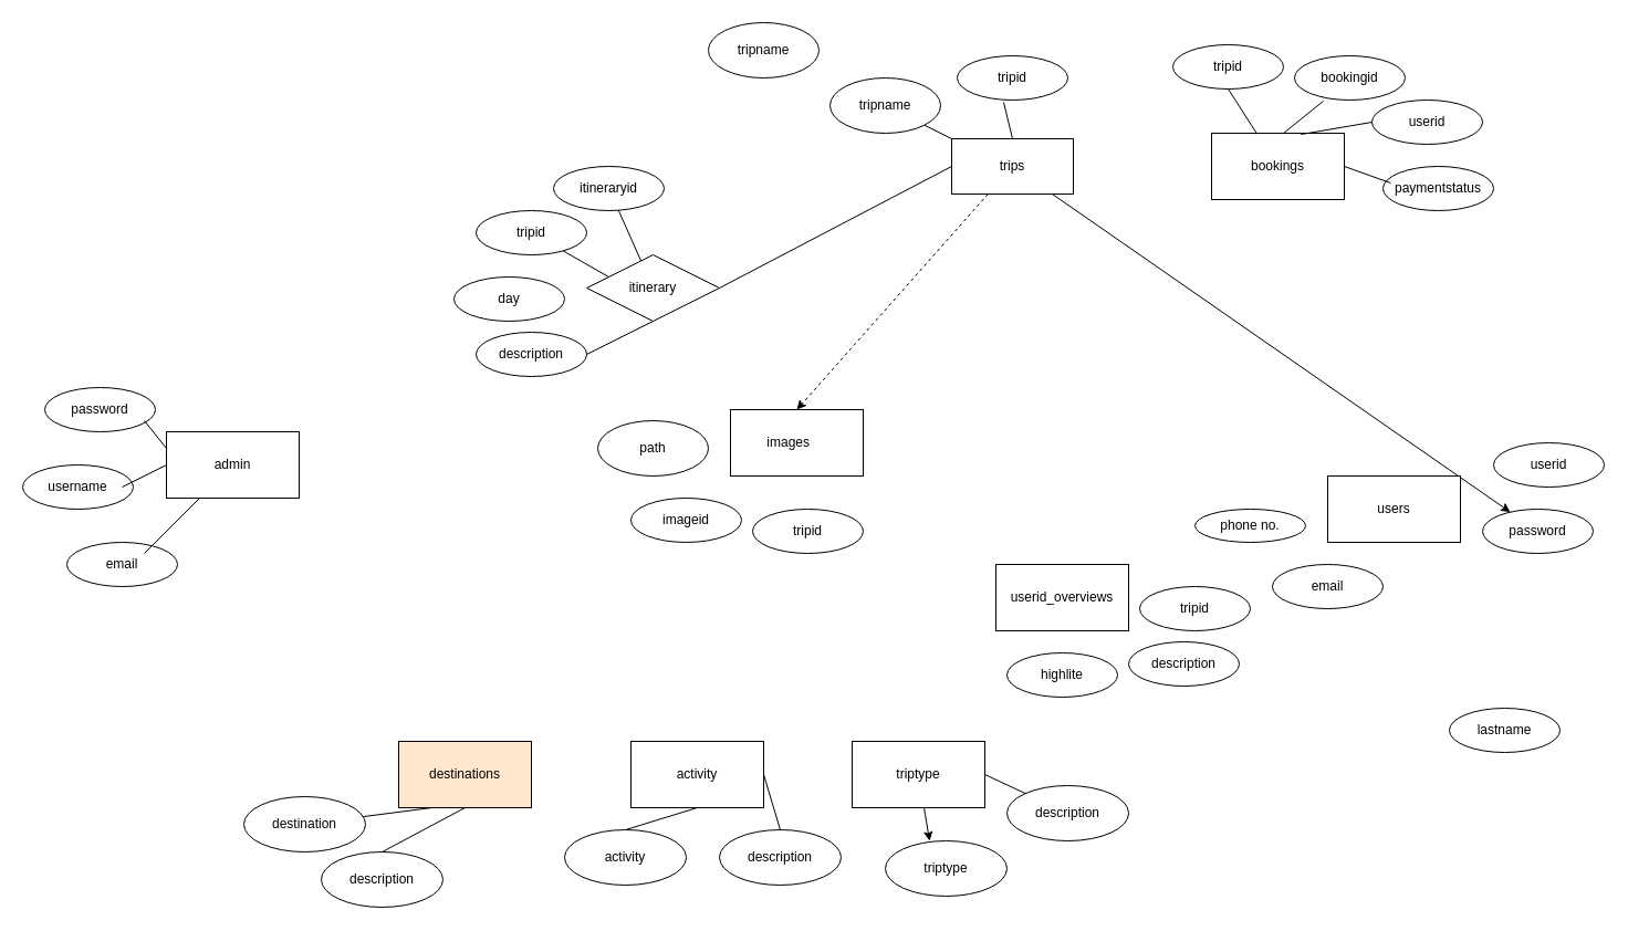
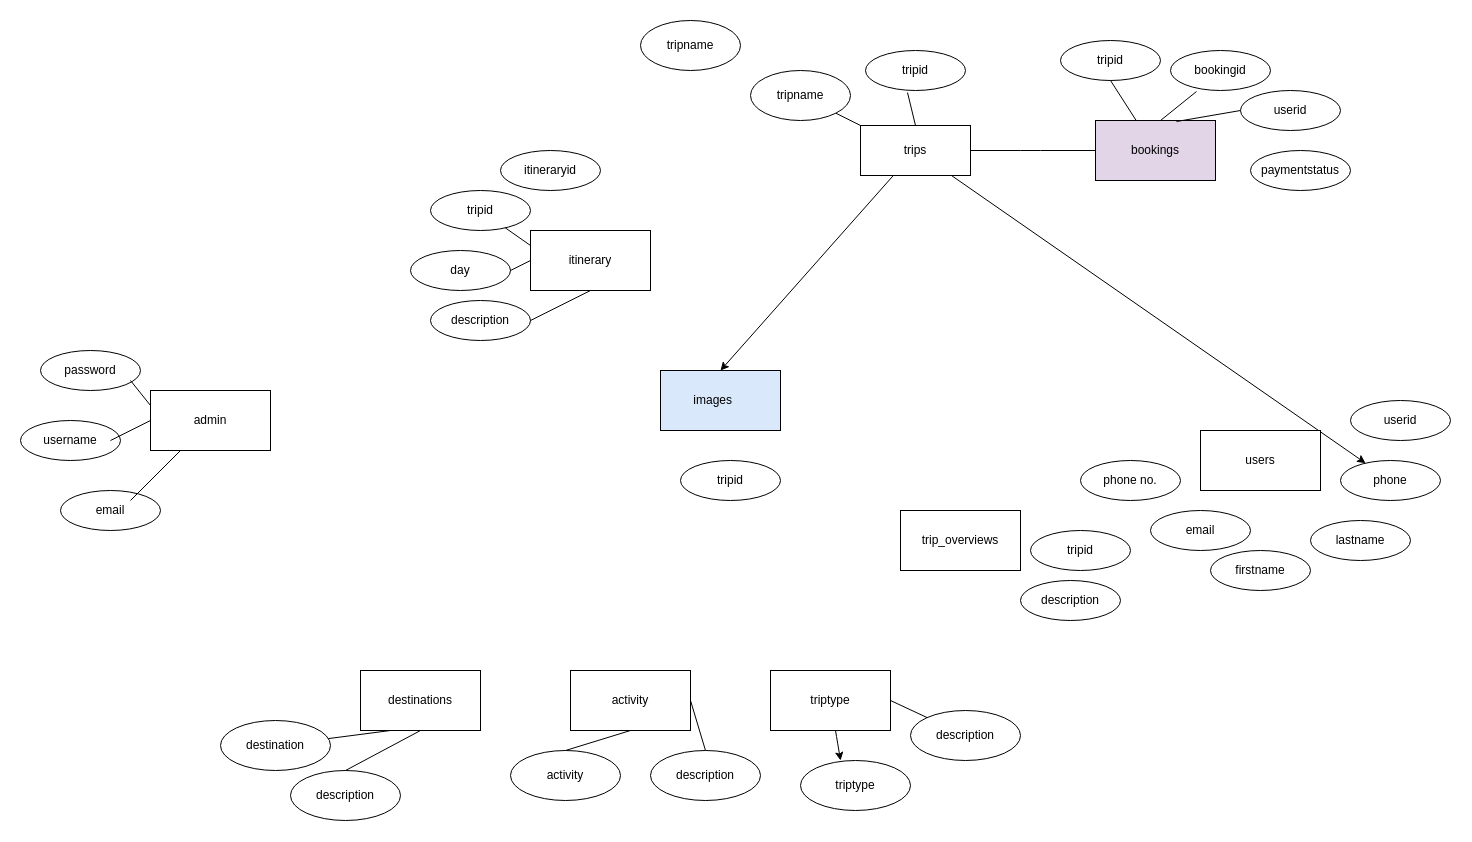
  <mxCell id="0" />
  <mxCell id="1" parent="0" />
  <mxCell id="2" value="tripid" style="ellipse;whiteSpace=wrap;html=1;" parent="1" vertex="1"><mxGeometry x="865" y="50" width="100" height="40" as="geometry" /></mxCell>
- <mxCell id="3" style="edgeStyle=none;html=1;entryX=0.5;entryY=0;entryDx=0;entryDy=0;dashed=1;" parent="1" source="5" target="17" edge="1"><mxGeometry relative="1" as="geometry" /></mxCell>
+ <mxCell id="3" style="edgeStyle=none;html=1;entryX=0.5;entryY=0;entryDx=0;entryDy=0;" parent="1" source="5" target="17" edge="1"><mxGeometry relative="1" as="geometry" /></mxCell>
  <mxCell id="4" style="edgeStyle=none;html=1;" parent="1" source="5" target="37" edge="1"><mxGeometry relative="1" as="geometry" /></mxCell>
  <mxCell id="5" value="trips" style="rounded=0;whiteSpace=wrap;html=1;" parent="1" vertex="1"><mxGeometry x="860" y="125" width="110" height="50" as="geometry" /></mxCell>
- <mxCell id="6" value="bookings" style="rounded=0;whiteSpace=wrap;html=1;" parent="1" vertex="1"><mxGeometry x="1095" y="120" width="120" height="60" as="geometry" /></mxCell>
+ <mxCell id="6" value="bookings" style="rounded=0;whiteSpace=wrap;html=1;fillColor=#e1d5e7;" parent="1" vertex="1"><mxGeometry x="1095" y="120" width="120" height="60" as="geometry" /></mxCell>
  <mxCell id="7" value="tripid" style="ellipse;whiteSpace=wrap;html=1;" parent="1" vertex="1"><mxGeometry x="1060" y="40" width="100" height="40" as="geometry" /></mxCell>
  <mxCell id="8" value="bookingid&lt;span style=&quot;font-family: monospace; font-size: 0px; text-align: start; text-wrap: nowrap;&quot;&gt;%3CmxGraphModel%3E%3Croot%3E%3CmxCell%20id%3D%220%22%2F%3E%3CmxCell%20id%3D%221%22%20parent%3D%220%22%2F%3E%3CmxCell%20id%3D%222%22%20value%3D%22tripid%22%20style%3D%22ellipse%3BwhiteSpace%3Dwrap%3Bhtml%3D1%3B%22%20vertex%3D%221%22%20parent%3D%221%22%3E%3CmxGeometry%20x%3D%22390%22%20y%3D%22-260%22%20width%3D%22100%22%20height%3D%2240%22%20as%3D%22geometry%22%2F%3E%3C%2FmxCell%3E%3C%2Froot%3E%3C%2FmxGraphModel%3E&lt;/span&gt;" style="ellipse;whiteSpace=wrap;html=1;" parent="1" vertex="1"><mxGeometry x="1170" y="50" width="100" height="40" as="geometry" /></mxCell>
  <mxCell id="9" value="userid" style="ellipse;whiteSpace=wrap;html=1;" parent="1" vertex="1"><mxGeometry x="1240" y="90" width="100" height="40" as="geometry" /></mxCell>
  <mxCell id="10" value="users" style="rounded=0;whiteSpace=wrap;html=1;" parent="1" vertex="1"><mxGeometry x="1200" y="430" width="120" height="60" as="geometry" /></mxCell>
  <mxCell id="11" value="paymentstatus" style="ellipse;whiteSpace=wrap;html=1;" parent="1" vertex="1"><mxGeometry x="1250" y="150" width="100" height="40" as="geometry" /></mxCell>
  <mxCell id="12" value="tripname" style="ellipse;whiteSpace=wrap;html=1;" parent="1" vertex="1"><mxGeometry x="750" y="70" width="100" height="50" as="geometry" /></mxCell>
  <mxCell id="13" value="tripname" style="ellipse;whiteSpace=wrap;html=1;" parent="1" vertex="1"><mxGeometry x="640" y="20" width="100" height="50" as="geometry" /></mxCell>
- <mxCell id="14" value="itinerary" style="rhombus;whiteSpace=wrap;html=1;" parent="1" vertex="1"><mxGeometry x="530" y="230" width="120" height="60" as="geometry" /></mxCell>
+ <mxCell id="14" value="itinerary" style="rounded=0;whiteSpace=wrap;html=1;" parent="1" vertex="1"><mxGeometry x="530" y="230" width="120" height="60" as="geometry" /></mxCell>
  <mxCell id="15" value="admin" style="rounded=0;whiteSpace=wrap;html=1;" parent="1" vertex="1"><mxGeometry x="150" y="390" width="120" height="60" as="geometry" /></mxCell>
- <mxCell id="16" value="userid_overviews" style="rounded=0;whiteSpace=wrap;html=1;" parent="1" vertex="1"><mxGeometry x="900" y="510" width="120" height="60" as="geometry" /></mxCell>
- <mxCell id="17" value="images&amp;nbsp;&lt;span style=&quot;white-space: pre;&quot;&gt;&#09;&lt;/span&gt;" style="rounded=0;whiteSpace=wrap;html=1;" parent="1" vertex="1"><mxGeometry x="660" y="370" width="120" height="60" as="geometry" /></mxCell>
+ <mxCell id="16" value="trip_overviews" style="rounded=0;whiteSpace=wrap;html=1;" parent="1" vertex="1"><mxGeometry x="900" y="510" width="120" height="60" as="geometry" /></mxCell>
+ <mxCell id="17" value="images&amp;nbsp;&lt;span style=&quot;white-space: pre;&quot;&gt;&#09;&lt;/span&gt;" style="rounded=0;whiteSpace=wrap;html=1;fillColor=#dae8fc;" parent="1" vertex="1"><mxGeometry x="660" y="370" width="120" height="60" as="geometry" /></mxCell>
  <mxCell id="18" value="triptype" style="rounded=0;whiteSpace=wrap;html=1;" parent="1" vertex="1"><mxGeometry y="670" width="120" height="60" as="geometry" x="770" /></mxCell>
  <mxCell id="19" value="activity" style="rounded=0;whiteSpace=wrap;html=1;" parent="1" vertex="1"><mxGeometry x="570" y="670" width="120" height="60" as="geometry" /></mxCell>
- <mxCell id="20" value="destinations" style="rounded=0;whiteSpace=wrap;html=1;fillColor=#ffe6cc;" parent="1" vertex="1"><mxGeometry x="360" y="670" width="120" height="60" as="geometry" /></mxCell>
+ <mxCell id="20" value="destinations" style="rounded=0;whiteSpace=wrap;html=1;" parent="1" vertex="1"><mxGeometry x="360" y="670" width="120" height="60" as="geometry" /></mxCell>
  <mxCell id="21" value="tripid" style="ellipse;whiteSpace=wrap;html=1;" parent="1" vertex="1"><mxGeometry x="430" y="190" width="100" height="40" as="geometry" /></mxCell>
  <mxCell id="22" value="itineraryid" style="ellipse;whiteSpace=wrap;html=1;" parent="1" vertex="1"><mxGeometry x="500" y="150" width="100" height="40" as="geometry" /></mxCell>
  <mxCell id="23" value="day" style="ellipse;whiteSpace=wrap;html=1;" parent="1" vertex="1"><mxGeometry x="410" y="250" width="100" height="40" as="geometry" /></mxCell>
  <mxCell id="24" value="description" style="ellipse;whiteSpace=wrap;html=1;" parent="1" vertex="1"><mxGeometry x="430" y="300" width="100" height="40" as="geometry" /></mxCell>
  <mxCell id="25" value="tripid" style="ellipse;whiteSpace=wrap;html=1;" parent="1" vertex="1"><mxGeometry x="680" y="460" width="100" height="40" as="geometry" /></mxCell>
- <mxCell id="26" value="imageid" style="ellipse;whiteSpace=wrap;html=1;" parent="1" vertex="1"><mxGeometry x="570" y="450" width="100" height="40" as="geometry" /></mxCell>
- <mxCell id="27" value="path" style="ellipse;whiteSpace=wrap;html=1;" parent="1" vertex="1"><mxGeometry x="540" y="380" width="100" height="50" as="geometry" /></mxCell>
  <mxCell id="28" value="tripid" style="ellipse;whiteSpace=wrap;html=1;" parent="1" vertex="1"><mxGeometry x="1030" y="530" width="100" height="40" as="geometry" /></mxCell>
  <mxCell id="29" value="description" style="ellipse;whiteSpace=wrap;html=1;" parent="1" vertex="1"><mxGeometry x="1020" y="580" width="100" height="40" as="geometry" /></mxCell>
- <mxCell id="30" value="highlite" style="ellipse;whiteSpace=wrap;html=1;" parent="1" vertex="1"><mxGeometry x="910" y="590" width="100" height="40" as="geometry" /></mxCell>
- <mxCell id="32" value="" style="endArrow=none;html=1;exitX=0;exitY=0.5;exitDx=0;exitDy=0;entryX=1;entryY=0.5;entryDx=0;entryDy=0;" parent="1" source="5" target="14" edge="1"><mxGeometry width="50" height="50" relative="1" as="geometry"><mxPoint x="980" y="160" as="sourcePoint" /><mxPoint x="1110" y="160" as="targetPoint" /><Array as="points" /></mxGeometry></mxCell>
+ <mxCell id="31" value="" style="endArrow=none;html=1;exitX=1;exitY=0.5;exitDx=0;exitDy=0;entryX=0;entryY=0.5;entryDx=0;entryDy=0;" parent="1" source="5" target="6" edge="1"><mxGeometry width="50" height="50" relative="1" as="geometry"><mxPoint x="950" y="130" as="sourcePoint" /><mxPoint x="1100" y="150" as="targetPoint" /><Array as="points"><mxPoint x="1030" y="150" /></Array></mxGeometry></mxCell>
  <mxCell id="33" value="password&lt;span style=&quot;font-family: monospace; font-size: 0px; text-align: start; text-wrap: nowrap;&quot;&gt;%3CmxGraphModel%3E%3Croot%3E%3CmxCell%20id%3D%220%22%2F%3E%3CmxCell%20id%3D%221%22%20parent%3D%220%22%2F%3E%3CmxCell%20id%3D%222%22%20value%3D%22day%22%20style%3D%22ellipse%3BwhiteSpace%3Dwrap%3Bhtml%3D1%3B%22%20vertex%3D%221%22%20parent%3D%221%22%3E%3CmxGeometry%20x%3D%22-360%22%20y%3D%22-830%22%20width%3D%22100%22%20height%3D%2240%22%20as%3D%22geometry%22%2F%3E%3C%2FmxCell%3E%3C%2Froot%3E%3C%2FmxGraphModel%3E&lt;/span&gt;" style="ellipse;whiteSpace=wrap;html=1;" parent="1" vertex="1"><mxGeometry x="40" y="350" width="100" height="40" as="geometry" /></mxCell>
  <mxCell id="34" value="username&lt;span style=&quot;font-family: monospace; font-size: 0px; text-align: start; text-wrap: nowrap;&quot;&gt;%3CmxGraphModel%3E%3Croot%3E%3CmxCell%20id%3D%220%22%2F%3E%3CmxCell%20id%3D%221%22%20parent%3D%220%22%2F%3E%3CmxCell%20id%3D%222%22%20value%3D%22password%26lt%3Bspan%20style%3D%26quot%3Bfont-family%3A%20monospace%3B%20font-size%3A%200px%3B%20text-align%3A%20start%3B%20text-wrap%3A%20nowrap%3B%26quot%3B%26gt%3B%253CmxGraphModel%253E%253Croot%253E%253CmxCell%2520id%253D%25220%2522%252F%253E%253CmxCell%2520id%253D%25221%2522%2520parent%253D%25220%2522%252F%253E%253CmxCell%2520id%253D%25222%2522%2520value%253D%2522day%2522%2520style%253D%2522ellipse%253BwhiteSpace%253Dwrap%253Bhtml%253D1%253B%2522%2520vertex%253D%25221%2522%2520parent%253D%25221%2522%253E%253CmxGeometry%2520x%253D%2522-360%2522%2520y%253D%2522-830%2522%2520width%253D%2522100%2522%2520height%253D%252240%2522%2520as%253D%2522geometry%2522%252F%253E%253C%252FmxCell%253E%253C%252Froot%253E%253C%252FmxGraphModel%253E%26lt%3B%2Fspan%26gt%3B%22%20style%3D%22ellipse%3BwhiteSpace%3Dwrap%3Bhtml%3D1%3B%22%20vertex%3D%221%22%20parent%3D%221%22%3E%3CmxGeometry%20x%3D%22-750%22%20y%3D%22-720%22%20width%3D%22100%22%20height%3D%2240%22%20as%3D%22geometry%22%2F%3E%3C%2FmxCell%3E%3C%2Froot%3E%3C%2FmxGraphModel%3E&lt;/span&gt;&lt;span style=&quot;font-family: monospace; font-size: 0px; text-align: start; text-wrap: nowrap;&quot;&gt;%3CmxGraphModel%3E%3Croot%3E%3CmxCell%20id%3D%220%22%2F%3E%3CmxCell%20id%3D%221%22%20parent%3D%220%22%2F%3E%3CmxCell%20id%3D%222%22%20value%3D%22password%26lt%3Bspan%20style%3D%26quot%3Bfont-family%3A%20monospace%3B%20font-size%3A%200px%3B%20text-align%3A%20start%3B%20text-wrap%3A%20nowrap%3B%26quot%3B%26gt%3B%253CmxGraphModel%253E%253Croot%253E%253CmxCell%2520id%253D%25220%2522%252F%253E%253CmxCell%2520id%253D%25221%2522%2520parent%253D%25220%2522%252F%253E%253CmxCell%2520id%253D%25222%2522%2520value%253D%2522day%2522%2520style%253D%2522ellipse%253BwhiteSpace%253Dwrap%253Bhtml%253D1%253B%2522%2520vertex%253D%25221%2522%2520parent%253D%25221%2522%253E%253CmxGeometry%2520x%253D%2522-360%2522%2520y%253D%2522-830%2522%2520width%253D%2522100%2522%2520height%253D%252240%2522%2520as%253D%2522geometry%2522%252F%253E%253C%252FmxCell%253E%253C%252Froot%253E%253C%252FmxGraphModel%253E%26lt%3B%2Fspan%26gt%3B%22%20style%3D%22ellipse%3BwhiteSpace%3Dwrap%3Bhtml%3D1%3B%22%20vertex%3D%221%22%20parent%3D%221%22%3E%3CmxGeometry%20x%3D%22-750%22%20y%3D%22-720%22%20width%3D%22100%22%20height%3D%2240%22%20as%3D%22geometry%22%2F%3E%3C%2FmxCell%3E%3C%2Froot%3E%3C%2FmxGraphModel%3E&lt;/span&gt;&lt;span style=&quot;font-family: monospace; font-size: 0px; text-align: start; text-wrap: nowrap;&quot;&gt;%3CmxGraphModel%3E%3Croot%3E%3CmxCell%20id%3D%220%22%2F%3E%3CmxCell%20id%3D%221%22%20parent%3D%220%22%2F%3E%3CmxCell%20id%3D%222%22%20value%3D%22password%26lt%3Bspan%20style%3D%26quot%3Bfont-family%3A%20monospace%3B%20font-size%3A%200px%3B%20text-align%3A%20start%3B%20text-wrap%3A%20nowrap%3B%26quot%3B%26gt%3B%253CmxGraphModel%253E%253Croot%253E%253CmxCell%2520id%253D%25220%2522%252F%253E%253CmxCell%2520id%253D%25221%2522%2520parent%253D%25220%2522%252F%253E%253CmxCell%2520id%253D%25222%2522%2520value%253D%2522day%2522%2520style%253D%2522ellipse%253BwhiteSpace%253Dwrap%253Bhtml%253D1%253B%2522%2520vertex%253D%25221%2522%2520parent%253D%25221%2522%253E%253CmxGeometry%2520x%253D%2522-360%2522%2520y%253D%2522-830%2522%2520width%253D%2522100%2522%2520height%253D%252240%2522%2520as%253D%2522geometry%2522%252F%253E%253C%252FmxCell%253E%253C%252Froot%253E%253C%252FmxGraphModel%253E%26lt%3B%2Fspan%26gt%3B%22%20style%3D%22ellipse%3BwhiteSpace%3Dwrap%3Bhtml%3D1%3B%22%20vertex%3D%221%22%20parent%3D%221%22%3E%3CmxGeometry%20x%3D%22-750%22%20y%3D%22-720%22%20width%3D%22100%22%20height%3D%2240%22%20as%3D%22geometry%22%2F%3E%3C%2FmxCell%3E%3C%2Froot%3E%3C%2FmxGraphModel%3E&lt;/span&gt;" style="ellipse;whiteSpace=wrap;html=1;" parent="1" vertex="1"><mxGeometry x="20" y="420" width="100" height="40" as="geometry" /></mxCell>
  <mxCell id="35" value="email" style="ellipse;whiteSpace=wrap;html=1;" parent="1" vertex="1"><mxGeometry x="60" y="490" width="100" height="40" as="geometry" /></mxCell>
  <mxCell id="36" value="userid" style="ellipse;whiteSpace=wrap;html=1;" parent="1" vertex="1"><mxGeometry x="1350" y="400" width="100" height="40" as="geometry" /></mxCell>
- <mxCell id="37" value="password" style="ellipse;whiteSpace=wrap;html=1;" parent="1" vertex="1"><mxGeometry x="1340" y="460" width="100" height="40" as="geometry" /></mxCell>
- <mxCell id="38" value="phone no." style="ellipse;whiteSpace=wrap;html=1;" parent="1" vertex="1"><mxGeometry x="1080" y="460" width="100" height="30" as="geometry" /></mxCell>
+ <mxCell id="37" value="phone" style="ellipse;whiteSpace=wrap;html=1;" parent="1" vertex="1"><mxGeometry x="1340" y="460" width="100" height="40" as="geometry" /></mxCell>
+ <mxCell id="38" value="phone no." style="ellipse;whiteSpace=wrap;html=1;" parent="1" vertex="1"><mxGeometry x="1080" y="460" width="100" height="40" as="geometry" /></mxCell>
  <mxCell id="39" value="email" style="ellipse;whiteSpace=wrap;html=1;" parent="1" vertex="1"><mxGeometry x="1150" y="510" width="100" height="40" as="geometry" /></mxCell>
- <mxCell id="40" value="lastname" style="ellipse;whiteSpace=wrap;html=1;" parent="1" vertex="1"><mxGeometry x="1310" y="640" width="100" height="40" as="geometry" /></mxCell>
+ <mxCell id="40" value="lastname" style="ellipse;whiteSpace=wrap;html=1;" parent="1" vertex="1"><mxGeometry x="1310" y="520" width="100" height="40" as="geometry" /></mxCell>
+ <mxCell id="41" value="firstname" style="ellipse;whiteSpace=wrap;html=1;" parent="1" vertex="1"><mxGeometry x="1210" y="550" width="100" height="40" as="geometry" /></mxCell>
  <mxCell id="42" value="destination&lt;span style=&quot;font-family: monospace; font-size: 0px; text-align: start; text-wrap: nowrap;&quot;&gt;%3CmxGraphModel%3E%3Croot%3E%3CmxCell%20id%3D%220%22%2F%3E%3CmxCell%20id%3D%221%22%20parent%3D%220%22%2F%3E%3CmxCell%20id%3D%222%22%20value%3D%22userid%22%20style%3D%22ellipse%3BwhiteSpace%3Dwrap%3Bhtml%3D1%3B%22%20vertex%3D%221%22%20parent%3D%221%22%3E%3CmxGeometry%20x%3D%22550%22%20y%3D%22-710%22%20width%3D%22100%22%20height%3D%2240%22%20as%3D%22geometry%22%2F%3E%3C%2FmxCell%3E%3C%2Froot%3E%3C%2FmxGraphModel%3E&lt;/span&gt;" style="ellipse;whiteSpace=wrap;html=1;" parent="1" vertex="1"><mxGeometry x="220" y="720" width="110" height="50" as="geometry" /></mxCell>
  <mxCell id="43" value="description" style="ellipse;whiteSpace=wrap;html=1;" parent="1" vertex="1"><mxGeometry x="290" y="770" width="110" height="50" as="geometry" /></mxCell>
  <mxCell id="44" value="activity" style="ellipse;whiteSpace=wrap;html=1;" parent="1" vertex="1"><mxGeometry x="510" y="750" width="110" height="50" as="geometry" /></mxCell>
  <mxCell id="45" value="description" style="ellipse;whiteSpace=wrap;html=1;" parent="1" vertex="1"><mxGeometry x="650" y="750" width="110" height="50" as="geometry" /></mxCell>
  <mxCell id="46" value="triptype" style="ellipse;whiteSpace=wrap;html=1;" parent="1" vertex="1"><mxGeometry x="800" y="760" width="110" height="50" as="geometry" /></mxCell>
  <mxCell id="47" value="description" style="ellipse;whiteSpace=wrap;html=1;" parent="1" vertex="1"><mxGeometry x="910" y="710" width="110" height="50" as="geometry" /></mxCell>
  <mxCell id="48" style="edgeStyle=none;html=1;entryX=0.364;entryY=0;entryDx=0;entryDy=0;entryPerimeter=0;rounded=0;curved=1;strokeColor=default;horizontal=1;" parent="1" source="18" target="46" edge="1"><mxGeometry relative="1" as="geometry" /></mxCell>
  <mxCell id="49" value="" style="endArrow=none;html=1;entryX=1;entryY=0.5;entryDx=0;entryDy=0;" parent="1" source="47" target="18" edge="1"><mxGeometry width="50" height="50" relative="1" as="geometry"><mxPoint x="570" y="710" as="sourcePoint" /><mxPoint x="620" y="660" as="targetPoint" /></mxGeometry></mxCell>
  <mxCell id="50" value="" style="endArrow=none;html=1;entryX=1;entryY=0.5;entryDx=0;entryDy=0;exitX=0.5;exitY=0;exitDx=0;exitDy=0;" parent="1" source="45" target="19" edge="1"><mxGeometry width="50" height="50" relative="1" as="geometry"><mxPoint x="710" y="720" as="sourcePoint" /><mxPoint x="900" y="710" as="targetPoint" /></mxGeometry></mxCell>
  <mxCell id="51" value="" style="endArrow=none;html=1;entryX=0.5;entryY=1;entryDx=0;entryDy=0;exitX=0.5;exitY=0;exitDx=0;exitDy=0;" parent="1" source="44" target="19" edge="1"><mxGeometry width="50" height="50" relative="1" as="geometry"><mxPoint x="715" y="760" as="sourcePoint" /><mxPoint x="700" y="710" as="targetPoint" /></mxGeometry></mxCell>
  <mxCell id="52" value="" style="endArrow=none;html=1;entryX=0.5;entryY=1;entryDx=0;entryDy=0;exitX=0.5;exitY=0;exitDx=0;exitDy=0;" parent="1" source="43" target="20" edge="1"><mxGeometry width="50" height="50" relative="1" as="geometry"><mxPoint x="583" y="764" as="sourcePoint" /><mxPoint x="640" y="740" as="targetPoint" /></mxGeometry></mxCell>
  <mxCell id="53" value="" style="endArrow=none;html=1;entryX=0.25;entryY=1;entryDx=0;entryDy=0;" parent="1" source="42" target="20" edge="1"><mxGeometry width="50" height="50" relative="1" as="geometry"><mxPoint x="355" y="780" as="sourcePoint" /><mxPoint x="430" y="740" as="targetPoint" /></mxGeometry></mxCell>
  <mxCell id="54" value="" style="endArrow=none;html=1;" parent="1" edge="1"><mxGeometry width="50" height="50" relative="1" as="geometry"><mxPoint x="130" y="500" as="sourcePoint" /><mxPoint x="180" y="450" as="targetPoint" /></mxGeometry></mxCell>
  <mxCell id="55" value="" style="endArrow=none;html=1;entryX=0;entryY=0.5;entryDx=0;entryDy=0;" parent="1" target="15" edge="1"><mxGeometry width="50" height="50" relative="1" as="geometry"><mxPoint x="110" y="440" as="sourcePoint" /><mxPoint x="160" y="390" as="targetPoint" /></mxGeometry></mxCell>
  <mxCell id="56" value="" style="endArrow=none;html=1;entryX=0;entryY=0.25;entryDx=0;entryDy=0;" parent="1" target="15" edge="1"><mxGeometry width="50" height="50" relative="1" as="geometry"><mxPoint x="130" y="380" as="sourcePoint" /><mxPoint x="180" y="330" as="targetPoint" /></mxGeometry></mxCell>
  <mxCell id="57" value="" style="endArrow=none;html=1;entryX=0.5;entryY=1;entryDx=0;entryDy=0;" parent="1" target="14" edge="1"><mxGeometry width="50" height="50" relative="1" as="geometry"><mxPoint x="530" y="320" as="sourcePoint" /><mxPoint x="580" y="270" as="targetPoint" /></mxGeometry></mxCell>
+ <mxCell id="58" value="" style="endArrow=none;html=1;entryX=0;entryY=0.5;entryDx=0;entryDy=0;exitX=1;exitY=0.5;exitDx=0;exitDy=0;" parent="1" source="23" target="14" edge="1"><mxGeometry width="50" height="50" relative="1" as="geometry"><mxPoint x="540" y="330" as="sourcePoint" /><mxPoint x="600" y="300" as="targetPoint" /></mxGeometry></mxCell>
  <mxCell id="59" value="" style="endArrow=none;html=1;entryX=0;entryY=0.25;entryDx=0;entryDy=0;" parent="1" source="21" target="14" edge="1"><mxGeometry width="50" height="50" relative="1" as="geometry"><mxPoint x="520" y="280" as="sourcePoint" /><mxPoint x="540" y="270" as="targetPoint" /></mxGeometry></mxCell>
- <mxCell id="60" value="" style="endArrow=none;html=1;" parent="1" source="22" target="14" edge="1"><mxGeometry width="50" height="50" relative="1" as="geometry"><mxPoint x="515" y="237" as="sourcePoint" /><mxPoint x="540" y="255" as="targetPoint" /></mxGeometry></mxCell>
  <mxCell id="61" value="" style="endArrow=none;html=1;entryX=0;entryY=0;entryDx=0;entryDy=0;" parent="1" source="12" target="5" edge="1"><mxGeometry width="50" height="50" relative="1" as="geometry"><mxPoint x="569" y="200" as="sourcePoint" /><mxPoint x="587" y="240" as="targetPoint" /></mxGeometry></mxCell>
  <mxCell id="62" value="" style="endArrow=none;html=1;entryX=0.5;entryY=0;entryDx=0;entryDy=0;exitX=0.42;exitY=1.05;exitDx=0;exitDy=0;exitPerimeter=0;" parent="1" source="2" target="5" edge="1"><mxGeometry width="50" height="50" relative="1" as="geometry"><mxPoint x="845" y="123" as="sourcePoint" /><mxPoint x="870" y="135" as="targetPoint" /></mxGeometry></mxCell>
  <mxCell id="63" value="" style="endArrow=none;html=1;exitX=0.5;exitY=1;exitDx=0;exitDy=0;" parent="1" source="7" target="6" edge="1"><mxGeometry width="50" height="50" relative="1" as="geometry"><mxPoint x="917" y="102" as="sourcePoint" /><mxPoint x="925" y="135" as="targetPoint" /></mxGeometry></mxCell>
  <mxCell id="64" value="" style="endArrow=none;html=1;exitX=0.26;exitY=1.025;exitDx=0;exitDy=0;exitPerimeter=0;" parent="1" source="8" edge="1"><mxGeometry width="50" height="50" relative="1" as="geometry"><mxPoint x="1120" y="90" as="sourcePoint" /><mxPoint x="1160" y="120" as="targetPoint" /></mxGeometry></mxCell>
  <mxCell id="65" value="" style="endArrow=none;html=1;exitX=0;exitY=0.5;exitDx=0;exitDy=0;entryX=0.675;entryY=0.017;entryDx=0;entryDy=0;entryPerimeter=0;" parent="1" source="9" target="6" edge="1"><mxGeometry width="50" height="50" relative="1" as="geometry"><mxPoint x="1206" y="101" as="sourcePoint" /><mxPoint x="1170" y="130" as="targetPoint" /></mxGeometry></mxCell>
- <mxCell id="66" value="" style="endArrow=none;html=1;exitX=0.07;exitY=0.375;exitDx=0;exitDy=0;entryX=1;entryY=0.5;entryDx=0;entryDy=0;exitPerimeter=0;" parent="1" source="11" target="6" edge="1"><mxGeometry width="50" height="50" relative="1" as="geometry"><mxPoint x="1250" y="120" as="sourcePoint" /><mxPoint x="1186" y="131" as="targetPoint" /></mxGeometry></mxCell>
